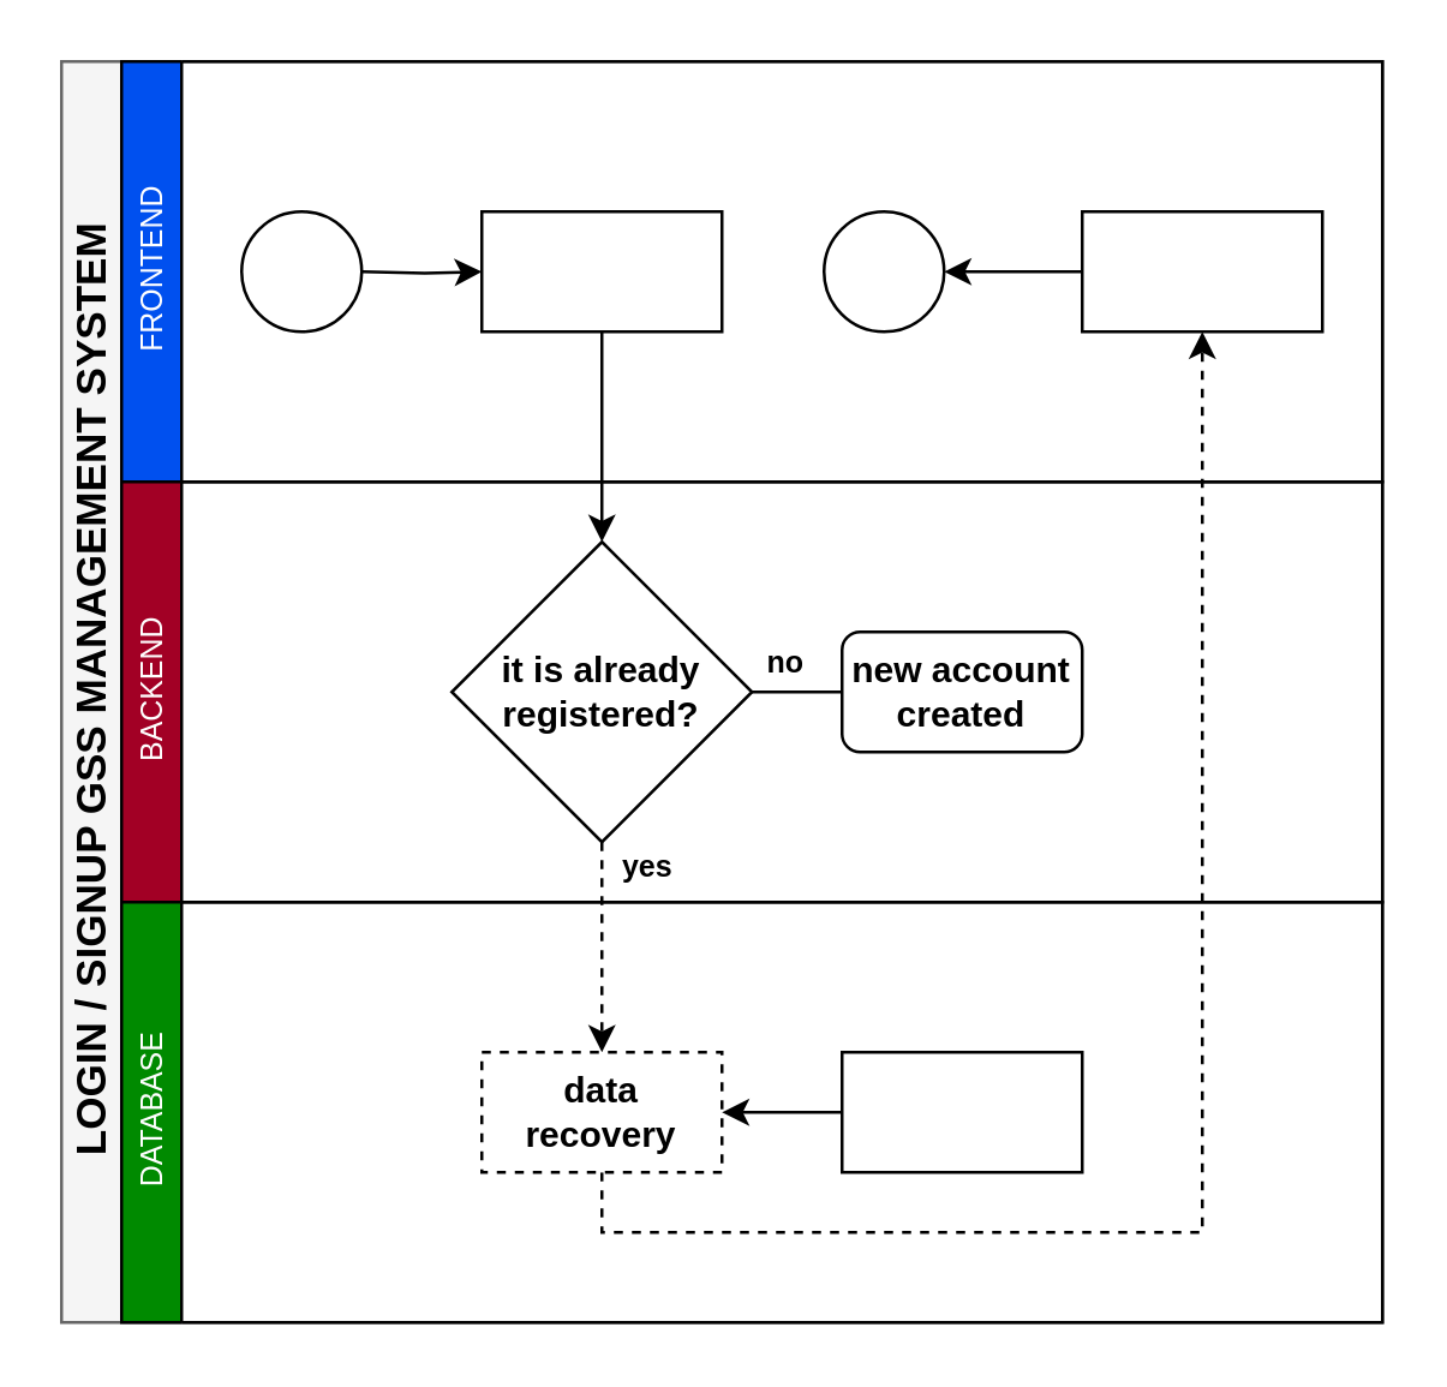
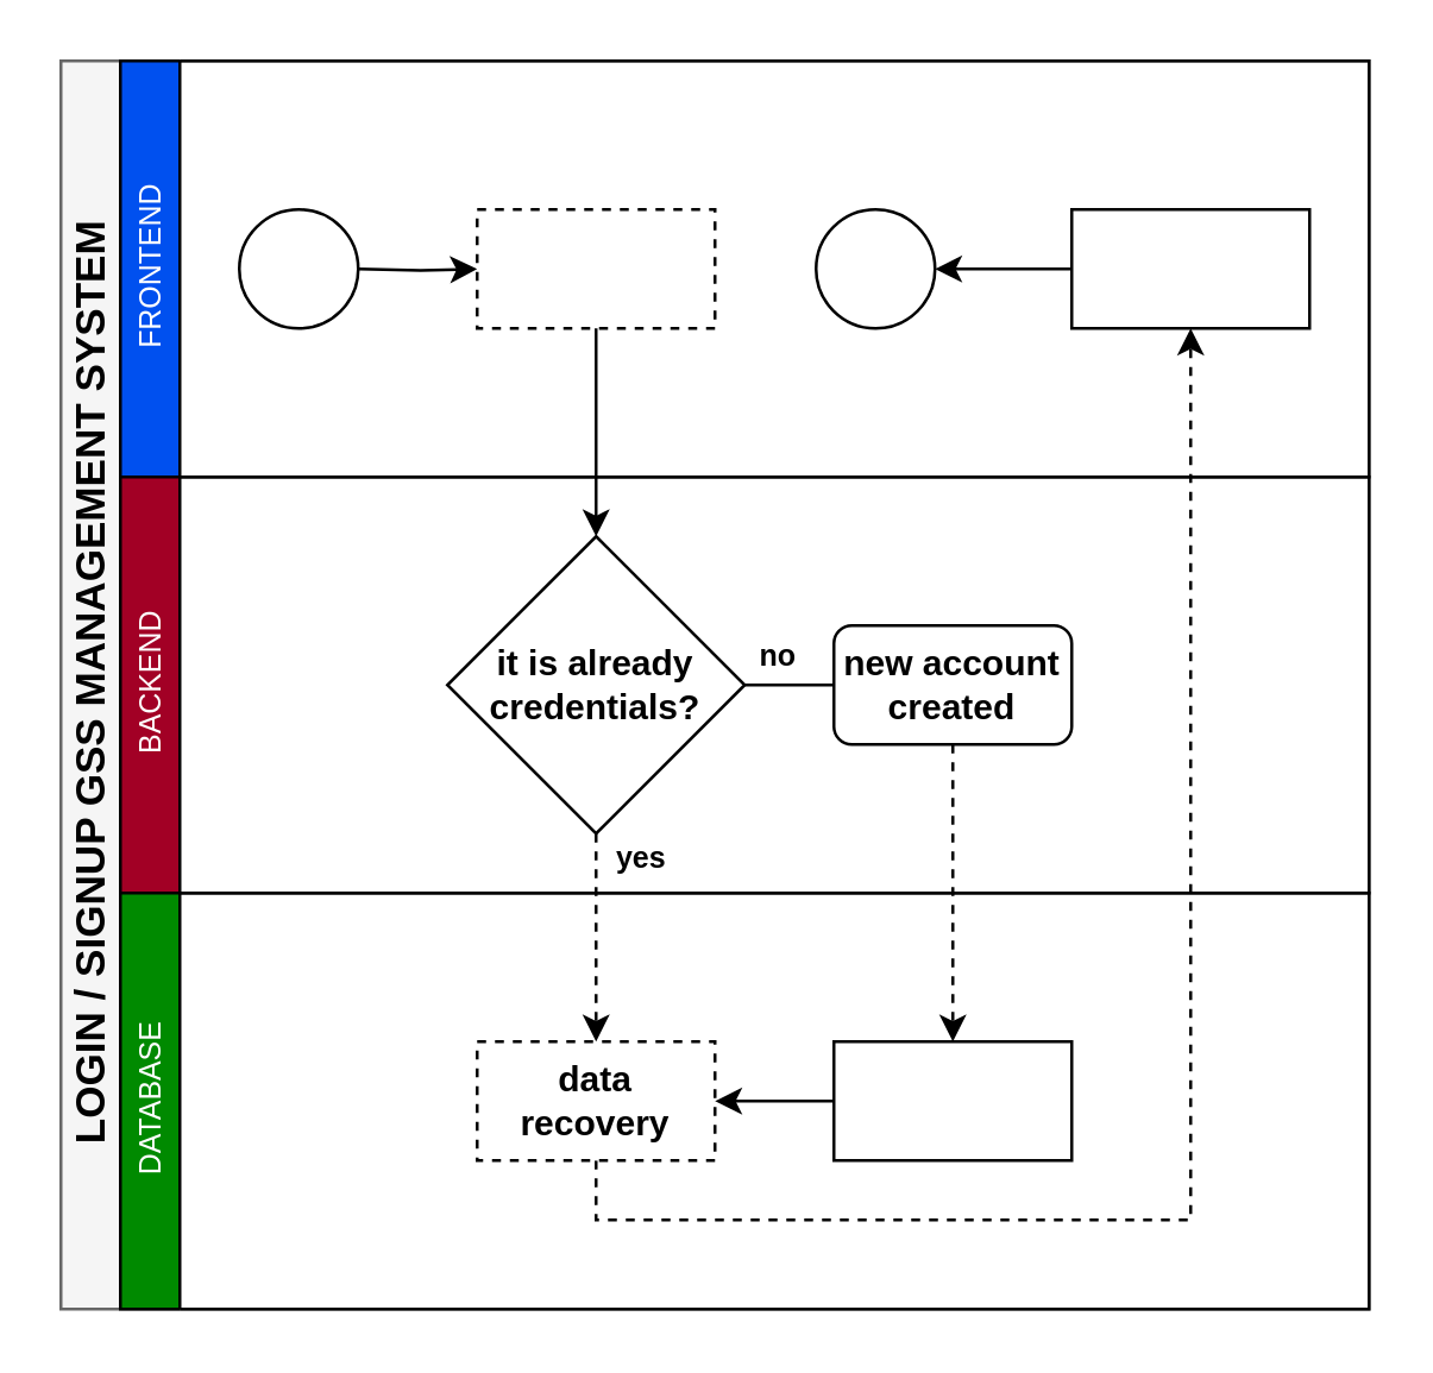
  <mxCell id="0" />
  <mxCell id="1" parent="0" />
  <mxCell id="2" value="&lt;h3&gt;&lt;font color=&quot;#000000&quot;&gt;LOGIN / SIGNUP GSS MANAGEMENT SYSTEM&lt;/font&gt;&lt;/h3&gt;" style="swimlane;html=1;childLayout=stackLayout;resizeParent=1;resizeParentMax=0;horizontal=0;startSize=20;horizontalStack=0;direction=east;fillColor=#f5f5f5;fontColor=#333333;strokeColor=#666666;fontStyle=0" parent="1" vertex="1"><mxGeometry x="20" y="20" width="440" height="420" as="geometry" /></mxCell>
  <mxCell id="3" value="&lt;h5&gt;&lt;span style=&quot;font-weight: normal;&quot;&gt;FRONTEND&lt;/span&gt;&lt;/h5&gt;" style="swimlane;html=1;startSize=20;horizontal=0;direction=east;fillColor=#0050ef;fontColor=#ffffff;strokeColor=default;" parent="2" vertex="1"><mxGeometry x="20" width="420" height="140" as="geometry" /></mxCell>
  <mxCell id="4" value="" style="group" parent="3" vertex="1" connectable="0"><mxGeometry x="30" y="50" width="360" height="40" as="geometry" /></mxCell>
  <mxCell id="5" value="" style="ellipse;whiteSpace=wrap;html=1;direction=east;" parent="4" vertex="1"><mxGeometry x="10" width="40" height="40" as="geometry" /></mxCell>
- <mxCell id="6" value="&lt;p&gt;&lt;font color=&quot;#ffffff&quot;&gt;&lt;span&gt;credentials typed&lt;/span&gt;&lt;/font&gt;&lt;br&gt;&lt;/p&gt;" style="rounded=0;whiteSpace=wrap;html=1;fontFamily=Helvetica;fontSize=12;fontColor=#000000;align=center;direction=east;fontStyle=1" parent="4" vertex="1"><mxGeometry x="90" width="80" height="40" as="geometry" /></mxCell>
+ <mxCell id="6" value="&lt;p&gt;&lt;font color=&quot;#ffffff&quot;&gt;&lt;span&gt;credentials typed&lt;/span&gt;&lt;/font&gt;&lt;br&gt;&lt;/p&gt;" style="rounded=0;whiteSpace=wrap;html=1;fontFamily=Helvetica;fontSize=12;fontColor=#000000;align=center;direction=east;fontStyle=1;dashed=1;" parent="4" vertex="1"><mxGeometry x="90" width="80" height="40" as="geometry" /></mxCell>
  <mxCell id="7" value="" style="edgeStyle=orthogonalEdgeStyle;rounded=0;orthogonalLoop=1;jettySize=auto;html=1;fontStyle=1" parent="4" target="6" edge="1"><mxGeometry relative="1" as="geometry"><mxPoint x="50" y="20" as="sourcePoint" /></mxGeometry></mxCell>
  <mxCell id="8" value="&lt;font color=&quot;#ffffff&quot;&gt;&lt;b&gt;site new&lt;/b&gt;&lt;/font&gt;" style="rounded=0;whiteSpace=wrap;html=1;fontFamily=Helvetica;fontSize=12;fontColor=#000000;align=center;direction=east;" parent="4" vertex="1"><mxGeometry x="290" width="80" height="40" as="geometry" /></mxCell>
  <mxCell id="9" value="" style="ellipse;whiteSpace=wrap;html=1;direction=east;fontStyle=1" parent="4" vertex="1"><mxGeometry x="204" width="40" height="40" as="geometry" /></mxCell>
  <mxCell id="10" value="" style="edgeStyle=orthogonalEdgeStyle;rounded=0;orthogonalLoop=1;jettySize=auto;html=1;endArrow=classic;endFill=1;fontStyle=1" parent="4" source="8" target="9" edge="1"><mxGeometry relative="1" as="geometry" /></mxCell>
+ <mxCell id="11" value="" style="edgeStyle=orthogonalEdgeStyle;rounded=0;orthogonalLoop=1;jettySize=auto;html=1;dashed=1;fontStyle=1" parent="2" source="21" target="25" edge="1"><mxGeometry relative="1" as="geometry"><Array as="points"><mxPoint x="300" y="230" /><mxPoint x="300" y="230" /></Array></mxGeometry></mxCell>
  <mxCell id="12" value="" style="edgeStyle=orthogonalEdgeStyle;rounded=0;orthogonalLoop=1;jettySize=auto;html=1;entryX=0.5;entryY=0;entryDx=0;entryDy=0;dashed=0;fontStyle=1;" parent="2" source="6" target="18" edge="1"><mxGeometry relative="1" as="geometry" /></mxCell>
  <mxCell id="13" value="" style="edgeStyle=orthogonalEdgeStyle;rounded=0;orthogonalLoop=1;jettySize=auto;html=1;fontStyle=1;dashed=1;" parent="2" source="18" target="26" edge="1"><mxGeometry relative="1" as="geometry" /></mxCell>
  <mxCell id="14" style="edgeStyle=orthogonalEdgeStyle;rounded=0;orthogonalLoop=1;jettySize=auto;html=1;exitX=0.5;exitY=1;exitDx=0;exitDy=0;entryX=0.5;entryY=1;entryDx=0;entryDy=0;dashed=1;fontStyle=1" parent="2" source="26" target="8" edge="1"><mxGeometry relative="1" as="geometry" /></mxCell>
  <mxCell id="15" value="&lt;h5&gt;&lt;span style=&quot;font-weight: normal;&quot;&gt;BACKEND&lt;/span&gt;&lt;/h5&gt;" style="swimlane;html=1;startSize=20;horizontal=0;direction=east;fillColor=#a20025;fontColor=#ffffff;strokeColor=default;swimlaneLine=1;" parent="2" vertex="1"><mxGeometry x="20" y="140" width="420" height="140" as="geometry"><mxRectangle x="20" y="120" width="400" height="60" as="alternateBounds" /></mxGeometry></mxCell>
  <mxCell id="16" value="" style="group;fontStyle=1" parent="15" vertex="1" connectable="0"><mxGeometry x="120" y="30" width="200" height="100" as="geometry" /></mxCell>
  <mxCell id="17" style="edgeStyle=none;rounded=0;html=1;exitX=1;exitY=0.5;exitDx=0;exitDy=0;entryX=0;entryY=0.5;entryDx=0;entryDy=0;fontSize=12;fontColor=#000000;fontStyle=1;endArrow=none;" edge="1" parent="16" source="18" target="21"><mxGeometry relative="1" as="geometry" /></mxCell>
- <mxCell id="18" value="&lt;font size=&quot;1&quot; style=&quot;&quot;&gt;&lt;span style=&quot;font-size: 12px;&quot;&gt;it is already registered?&lt;/span&gt;&lt;/font&gt;" style="rhombus;whiteSpace=wrap;html=1;fontStyle=1" parent="16" vertex="1"><mxGeometry x="-10" y="-10" width="100" height="100" as="geometry" /></mxCell>
+ <mxCell id="18" value="&lt;font size=&quot;1&quot; style=&quot;&quot;&gt;&lt;span style=&quot;font-size: 12px;&quot;&gt;it is already credentials?&lt;/span&gt;&lt;/font&gt;" style="rhombus;whiteSpace=wrap;html=1;fontStyle=1" parent="16" vertex="1"><mxGeometry x="-10" y="-10" width="100" height="100" as="geometry" /></mxCell>
  <mxCell id="19" value="&lt;h6 style=&quot;font-size: 10px;&quot;&gt;yes&lt;/h6&gt;" style="text;strokeColor=none;fillColor=none;html=1;fontSize=10;fontStyle=1;verticalAlign=middle;align=center;" parent="16" vertex="1"><mxGeometry x="35" y="93" width="40" height="10" as="geometry" /></mxCell>
  <mxCell id="20" value="&lt;h6&gt;&lt;font style=&quot;font-size: 10px;&quot;&gt;no&lt;/font&gt;&lt;/h6&gt;" style="text;strokeColor=none;fillColor=none;html=1;fontSize=20;fontStyle=1;verticalAlign=middle;align=center;" parent="16" vertex="1"><mxGeometry x="86" y="20" width="30" height="20" as="geometry" /></mxCell>
  <mxCell id="21" value="&lt;span&gt;new account created&lt;/span&gt;" style="whiteSpace=wrap;html=1;fontStyle=1;rounded=1;" parent="16" vertex="1"><mxGeometry x="120" y="20" width="80" height="40" as="geometry" /></mxCell>
  <mxCell id="22" style="edgeStyle=orthogonalEdgeStyle;rounded=0;orthogonalLoop=1;jettySize=auto;html=1;exitX=0.5;exitY=1;exitDx=0;exitDy=0;fontStyle=1" parent="16" source="21" target="21" edge="1"><mxGeometry relative="1" as="geometry" /></mxCell>
  <mxCell id="23" value="&lt;h5&gt;&lt;span style=&quot;font-weight: normal;&quot;&gt;DATABASE&lt;/span&gt;&lt;/h5&gt;" style="swimlane;html=1;startSize=20;horizontal=0;direction=east;fillColor=#008a00;fontColor=#ffffff;strokeColor=default;" parent="2" vertex="1"><mxGeometry x="20" y="280" width="420" height="140" as="geometry" /></mxCell>
  <mxCell id="24" value="" style="group;fontStyle=1" parent="23" vertex="1" connectable="0"><mxGeometry x="120" y="50" width="200" height="40" as="geometry" /></mxCell>
  <mxCell id="25" value="&lt;font color=&quot;#ffffff&quot;&gt;&lt;span&gt;data saving&lt;/span&gt;&lt;/font&gt;" style="rounded=0;whiteSpace=wrap;html=1;fontFamily=Helvetica;fontSize=12;fontColor=#000000;align=center;direction=east;fontStyle=1" parent="24" vertex="1"><mxGeometry x="120" width="80" height="40" as="geometry" /></mxCell>
  <mxCell id="26" value="&lt;span&gt;data recovery&lt;/span&gt;" style="rounded=0;whiteSpace=wrap;html=1;fontStyle=1;dashed=1;" parent="24" vertex="1"><mxGeometry width="80" height="40" as="geometry" /></mxCell>
  <mxCell id="27" style="edgeStyle=orthogonalEdgeStyle;rounded=0;orthogonalLoop=1;jettySize=auto;html=1;exitX=0.5;exitY=1;exitDx=0;exitDy=0;fontStyle=1" parent="24" source="25" target="25" edge="1"><mxGeometry relative="1" as="geometry" /></mxCell>
  <mxCell id="28" style="edgeStyle=orthogonalEdgeStyle;rounded=0;orthogonalLoop=1;jettySize=auto;html=1;exitX=0.5;exitY=1;exitDx=0;exitDy=0;fontStyle=1" parent="24" source="25" target="25" edge="1"><mxGeometry relative="1" as="geometry" /></mxCell>
  <mxCell id="29" value="" style="edgeStyle=orthogonalEdgeStyle;rounded=0;orthogonalLoop=1;jettySize=auto;html=1;fontStyle=1" parent="24" source="25" target="26" edge="1"><mxGeometry relative="1" as="geometry" /></mxCell>
  <mxCell id="30" style="edgeStyle=orthogonalEdgeStyle;rounded=0;orthogonalLoop=1;jettySize=auto;html=1;exitX=0.5;exitY=1;exitDx=0;exitDy=0;fontStyle=1" parent="24" source="25" target="25" edge="1"><mxGeometry relative="1" as="geometry" /></mxCell>
